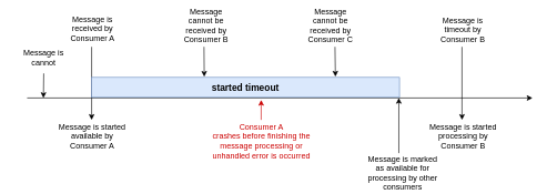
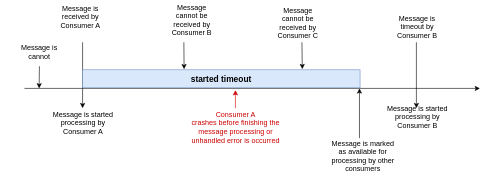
  <mxCell id="0" />
  <mxCell id="1" parent="0" />
  <mxCell id="2" value="" style="endArrow=classic;html=1;entryX=0.794;entryY=-0.04;entryDx=0;entryDy=0;entryPerimeter=0;" parent="1" edge="1"><mxGeometry width="50" height="50" relative="1" as="geometry"><mxPoint x="503" y="70" as="sourcePoint" /><mxPoint x="503.622" y="114.8" as="targetPoint" /></mxGeometry></mxCell>
  <mxCell id="3" value="" style="endArrow=classic;html=1;startArrow=none;startFill=0;endFill=1;" parent="1" edge="1"><mxGeometry width="50" height="50" relative="1" as="geometry"><mxPoint x="40" y="147" as="sourcePoint" /><mxPoint x="800" y="147" as="targetPoint" /></mxGeometry></mxCell>
  <mxCell id="4" value="" style="endArrow=classic;html=1;" parent="1" edge="1"><mxGeometry width="50" height="50" relative="1" as="geometry"><mxPoint x="65" y="110" as="sourcePoint" /><mxPoint x="64.5" y="147" as="targetPoint" /></mxGeometry></mxCell>
  <mxCell id="5" value="Message is cannot" style="text;html=1;strokeColor=none;fillColor=none;align=center;verticalAlign=middle;whiteSpace=wrap;rounded=0;" parent="1" vertex="1"><mxGeometry x="20" y="77" width="90" height="20" as="geometry" /></mxCell>
  <mxCell id="6" value="" style="endArrow=classic;html=1;" parent="1" edge="1"><mxGeometry width="50" height="50" relative="1" as="geometry"><mxPoint x="137" y="70" as="sourcePoint" /><mxPoint x="137" y="180" as="targetPoint" /></mxGeometry></mxCell>
- <mxCell id="7" value="Message is received by Consumer A" style="text;html=1;strokeColor=none;fillColor=none;align=center;verticalAlign=middle;whiteSpace=wrap;rounded=0;" parent="1" vertex="1"><mxGeometry x="95" y="30" width="87" height="25" as="geometry" /></mxCell>
+ <mxCell id="7" value="Message is received by Consumer A" style="text;html=1;strokeColor=none;fillColor=none;align=center;verticalAlign=middle;whiteSpace=wrap;rounded=0;" parent="1" vertex="1"><mxGeometry x="90" y="15" width="87" height="25" as="geometry" /></mxCell>
  <mxCell id="8" style="edgeStyle=orthogonalEdgeStyle;rounded=0;orthogonalLoop=1;jettySize=auto;html=1;exitX=0.5;exitY=1;exitDx=0;exitDy=0;startArrow=none;startFill=0;endArrow=classic;endFill=1;" parent="1" source="5" target="5" edge="1"><mxGeometry relative="1" as="geometry" /></mxCell>
- <mxCell id="9" value="Message is started available by Consumer A" style="text;html=1;strokeColor=none;fillColor=none;align=center;verticalAlign=middle;whiteSpace=wrap;rounded=0;" parent="1" vertex="1"><mxGeometry x="83" y="192" width="110" height="25" as="geometry" /></mxCell>
+ <mxCell id="9" value="Message is started processing by Consumer A" style="text;html=1;strokeColor=none;fillColor=none;align=center;verticalAlign=middle;whiteSpace=wrap;rounded=0;" parent="1" vertex="1"><mxGeometry x="83" y="192" width="110" height="25" as="geometry" /></mxCell>
  <mxCell id="10" value="" style="endArrow=classic;html=1;entryX=0.368;entryY=-0.033;entryDx=0;entryDy=0;entryPerimeter=0;" parent="1" edge="1"><mxGeometry width="50" height="50" relative="1" as="geometry"><mxPoint x="306" y="70" as="sourcePoint" /><mxPoint x="306.384" y="115.01" as="targetPoint" /></mxGeometry></mxCell>
- <mxCell id="11" value="Message cannot be received by Consumer B" style="text;html=1;strokeColor=none;fillColor=none;align=center;verticalAlign=middle;whiteSpace=wrap;rounded=0;" parent="1" vertex="1"><mxGeometry x="266" y="20" width="87" height="35" as="geometry" /></mxCell>
+ <mxCell id="11" value="Message cannot be received by Consumer B" style="text;html=1;strokeColor=none;fillColor=none;align=center;verticalAlign=middle;whiteSpace=wrap;rounded=0;" parent="1" vertex="1"><mxGeometry x="276" y="15" width="87" height="35" as="geometry" /></mxCell>
  <mxCell id="12" value="" style="endArrow=classic;html=1;fontColor=#990000;strokeColor=#CC0000;" parent="1" edge="1"><mxGeometry width="50" height="50" relative="1" as="geometry"><mxPoint x="392" y="180" as="sourcePoint" /><mxPoint x="392" y="150" as="targetPoint" /></mxGeometry></mxCell>
  <mxCell id="13" value="Consumer A&lt;br&gt;crashes before finishing the message processing or unhandled error is occurred" style="text;html=1;strokeColor=none;fillColor=none;align=center;verticalAlign=middle;whiteSpace=wrap;rounded=0;fontColor=#CC0000;" parent="1" vertex="1"><mxGeometry x="317" y="186" width="151" height="51" as="geometry" /></mxCell>
  <mxCell id="14" value="Message cannot be received by Consumer C" style="text;html=1;strokeColor=none;fillColor=none;align=center;verticalAlign=middle;whiteSpace=wrap;rounded=0;" parent="1" vertex="1"><mxGeometry x="453" y="20" width="87" height="35" as="geometry" /></mxCell>
  <mxCell id="15" value="" style="endArrow=classic;html=1;" parent="1" edge="1"><mxGeometry width="50" height="50" relative="1" as="geometry"><mxPoint x="694" y="70" as="sourcePoint" /><mxPoint x="694" y="180" as="targetPoint" /></mxGeometry></mxCell>
  <mxCell id="16" value="Message is timeout by Consumer B" style="text;html=1;strokeColor=none;fillColor=none;align=center;verticalAlign=middle;whiteSpace=wrap;rounded=0;" parent="1" vertex="1"><mxGeometry x="652" y="35" width="87" height="20" as="geometry" /></mxCell>
- <mxCell id="17" value="Message is started processing by Consumer B" style="text;html=1;strokeColor=none;fillColor=none;align=center;verticalAlign=middle;whiteSpace=wrap;rounded=0;" parent="1" vertex="1"><mxGeometry x="640.5" y="195" width="110" height="20" as="geometry" /></mxCell>
+ <mxCell id="17" value="Message is started processing by Consumer B" style="text;html=1;strokeColor=none;fillColor=none;align=center;verticalAlign=middle;whiteSpace=wrap;rounded=0;" parent="1" vertex="1"><mxGeometry x="640.5" y="185" width="110" height="20" as="geometry" /></mxCell>
  <mxCell id="18" value="" style="endArrow=classic;html=1;" parent="1" edge="1"><mxGeometry width="50" height="50" relative="1" as="geometry"><mxPoint x="599" y="230" as="sourcePoint" /><mxPoint x="599" y="147" as="targetPoint" /></mxGeometry></mxCell>
  <mxCell id="19" value="Message is marked as available for processing by other consumers" style="text;html=1;strokeColor=none;fillColor=none;align=center;verticalAlign=middle;whiteSpace=wrap;rounded=0;" parent="1" vertex="1"><mxGeometry x="550" y="250" width="110" height="20" as="geometry" /></mxCell>
  <mxCell id="20" value="&lt;font style=&quot;font-size: 14px&quot;&gt;started timeout&lt;/font&gt;" style="rounded=0;whiteSpace=wrap;html=1;fillColor=#dae8fc;strokeColor=#6c8ebf;fontStyle=1" parent="1" vertex="1"><mxGeometry x="137" y="116" width="463" height="30" as="geometry" /></mxCell>
